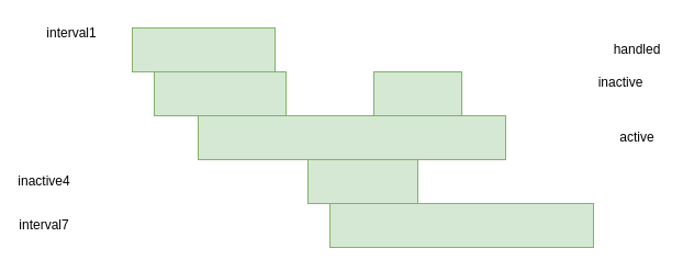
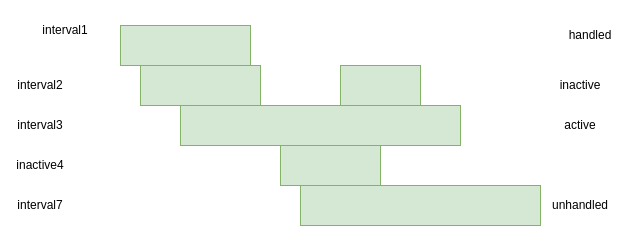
  <mxCell id="0" />
  <mxCell id="1" parent="0" />
  <mxCell id="2" value="" style="rounded=0;whiteSpace=wrap;html=1;fillColor=#d5e8d4;strokeColor=#82b366;" vertex="1" parent="1"><mxGeometry x="140" y="65" width="120" height="40" as="geometry" /></mxCell>
  <mxCell id="3" value="" style="rounded=0;whiteSpace=wrap;html=1;fillColor=#d5e8d4;strokeColor=#82b366;" vertex="1" parent="1"><mxGeometry x="180" y="105" width="280" height="40" as="geometry" /></mxCell>
  <mxCell id="4" value="" style="rounded=0;whiteSpace=wrap;html=1;fillColor=#d5e8d4;strokeColor=#82b366;" vertex="1" parent="1"><mxGeometry x="340" y="65" width="80" height="40" as="geometry" /></mxCell>
  <mxCell id="5" value="" style="rounded=0;whiteSpace=wrap;html=1;fillColor=#d5e8d4;strokeColor=#82b366;" vertex="1" parent="1"><mxGeometry x="120" y="25" width="130" height="40" as="geometry" /></mxCell>
  <mxCell id="6" value="" style="rounded=0;whiteSpace=wrap;html=1;fillColor=#d5e8d4;strokeColor=#82b366;" vertex="1" parent="1"><mxGeometry x="280" y="145" width="100" height="40" as="geometry" /></mxCell>
  <mxCell id="7" value="" style="rounded=0;whiteSpace=wrap;html=1;fillColor=#d5e8d4;strokeColor=#82b366;" vertex="1" parent="1"><mxGeometry x="300" y="185" width="240" height="40" as="geometry" /></mxCell>
  <mxCell id="8" value="interval1" style="text;html=1;strokeColor=none;fillColor=none;align=center;verticalAlign=middle;whiteSpace=wrap;rounded=0;" vertex="1" parent="1"><mxGeometry x="45" y="20" width="40" height="20" as="geometry" /></mxCell>
+ <mxCell id="9" value="interval2" style="text;html=1;strokeColor=none;fillColor=none;align=center;verticalAlign=middle;whiteSpace=wrap;rounded=0;" vertex="1" parent="1"><mxGeometry x="20" y="75" width="40" height="20" as="geometry" /></mxCell>
+ <mxCell id="10" value="interval3" style="text;html=1;strokeColor=none;fillColor=none;align=center;verticalAlign=middle;whiteSpace=wrap;rounded=0;" vertex="1" parent="1"><mxGeometry x="20" y="115" width="40" height="20" as="geometry" /></mxCell>
  <mxCell id="11" value="inactive4" style="text;html=1;strokeColor=none;fillColor=none;align=center;verticalAlign=middle;whiteSpace=wrap;rounded=0;" vertex="1" parent="1"><mxGeometry x="20" y="155" width="40" height="20" as="geometry" /></mxCell>
  <mxCell id="12" value="interval7" style="text;html=1;strokeColor=none;fillColor=none;align=center;verticalAlign=middle;whiteSpace=wrap;rounded=0;" vertex="1" parent="1"><mxGeometry x="20" y="195" width="40" height="20" as="geometry" /></mxCell>
- <mxCell id="13" value="handled" style="text;html=1;strokeColor=none;fillColor=none;align=center;verticalAlign=middle;whiteSpace=wrap;rounded=0;" vertex="1" parent="1"><mxGeometry x="560" y="35" width="40" height="20" as="geometry" /></mxCell>
- <mxCell id="14" value="inactive" style="text;html=1;strokeColor=none;fillColor=none;align=center;verticalAlign=middle;whiteSpace=wrap;rounded=0;" vertex="1" parent="1"><mxGeometry x="545" y="65" width="40" height="20" as="geometry" /></mxCell>
+ <mxCell id="13" value="handled" style="text;html=1;strokeColor=none;fillColor=none;align=center;verticalAlign=middle;whiteSpace=wrap;rounded=0;" vertex="1" parent="1"><mxGeometry x="570" y="25" width="40" height="20" as="geometry" /></mxCell>
+ <mxCell id="14" value="inactive" style="text;html=1;strokeColor=none;fillColor=none;align=center;verticalAlign=middle;whiteSpace=wrap;rounded=0;" vertex="1" parent="1"><mxGeometry x="560" y="75" width="40" height="20" as="geometry" /></mxCell>
  <mxCell id="15" value="active" style="text;html=1;strokeColor=none;fillColor=none;align=center;verticalAlign=middle;whiteSpace=wrap;rounded=0;" vertex="1" parent="1"><mxGeometry x="560" y="115" width="40" height="20" as="geometry" /></mxCell>
+ <mxCell id="16" value="unhandled" style="text;html=1;strokeColor=none;fillColor=none;align=center;verticalAlign=middle;whiteSpace=wrap;rounded=0;" vertex="1" parent="1"><mxGeometry x="560" y="195" width="40" height="20" as="geometry" /></mxCell>
